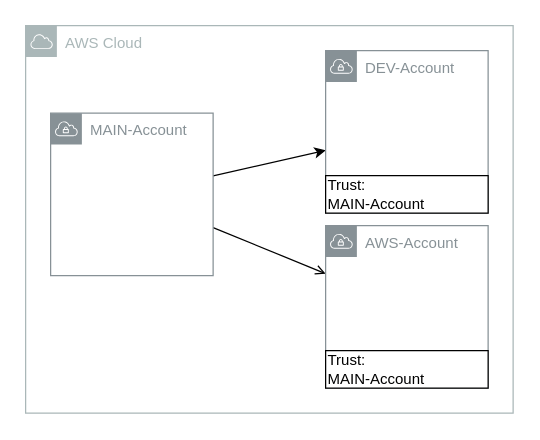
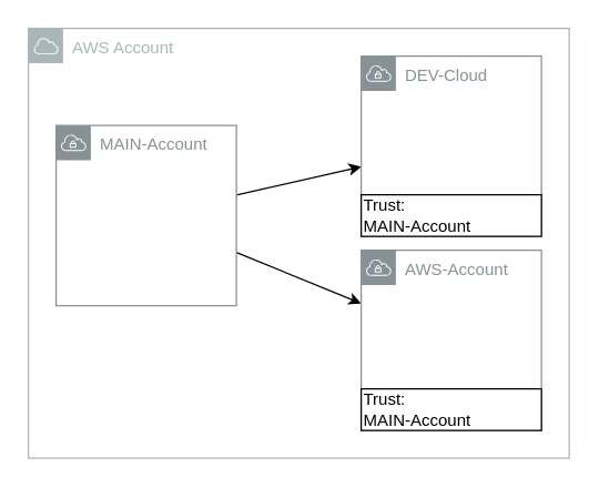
  <mxCell id="0" />
  <mxCell id="1" parent="0" />
- <mxCell id="2" value="AWS Cloud" style="sketch=0;outlineConnect=0;gradientColor=none;html=1;whiteSpace=wrap;fontSize=12;fontStyle=0;shape=mxgraph.aws4.group;grIcon=mxgraph.aws4.group_aws_cloud;strokeColor=#AAB7B8;fillColor=none;verticalAlign=top;align=left;spacingLeft=30;fontColor=#AAB7B8;dashed=0;" parent="1" vertex="1"><mxGeometry x="20" y="20" width="390" height="310" as="geometry" /></mxCell>
+ <mxCell id="2" value="AWS Account" style="sketch=0;outlineConnect=0;gradientColor=none;html=1;whiteSpace=wrap;fontSize=12;fontStyle=0;shape=mxgraph.aws4.group;grIcon=mxgraph.aws4.group_aws_cloud;strokeColor=#AAB7B8;fillColor=none;verticalAlign=top;align=left;spacingLeft=30;fontColor=#AAB7B8;dashed=0;" parent="1" vertex="1"><mxGeometry x="20" y="20" width="390" height="310" as="geometry" /></mxCell>
  <mxCell id="3" style="rounded=0;orthogonalLoop=1;jettySize=auto;html=1;" parent="1" source="5" target="6" edge="1"><mxGeometry relative="1" as="geometry" /></mxCell>
- <mxCell id="4" style="rounded=0;orthogonalLoop=1;jettySize=auto;html=1;endArrow=open;" parent="1" source="5" target="7" edge="1"><mxGeometry relative="1" as="geometry" /></mxCell>
+ <mxCell id="4" style="rounded=0;orthogonalLoop=1;jettySize=auto;html=1;" parent="1" source="5" target="7" edge="1"><mxGeometry relative="1" as="geometry" /></mxCell>
  <mxCell id="5" value="MAIN-Account" style="sketch=0;outlineConnect=0;gradientColor=none;html=1;whiteSpace=wrap;fontSize=12;fontStyle=0;shape=mxgraph.aws4.group;grIcon=mxgraph.aws4.group_vpc;strokeColor=#879196;fillColor=none;verticalAlign=top;align=left;spacingLeft=30;fontColor=#879196;dashed=0;" parent="1" vertex="1"><mxGeometry x="40" y="90" width="130" height="130" as="geometry" /></mxCell>
- <mxCell id="6" value="DEV-Account" style="sketch=0;outlineConnect=0;gradientColor=none;html=1;whiteSpace=wrap;fontSize=12;fontStyle=0;shape=mxgraph.aws4.group;grIcon=mxgraph.aws4.group_vpc;strokeColor=#879196;fillColor=none;verticalAlign=top;align=left;spacingLeft=30;fontColor=#879196;dashed=0;" parent="1" vertex="1"><mxGeometry x="260" y="40" width="130" height="130" as="geometry" /></mxCell>
+ <mxCell id="6" value="DEV-Cloud" style="sketch=0;outlineConnect=0;gradientColor=none;html=1;whiteSpace=wrap;fontSize=12;fontStyle=0;shape=mxgraph.aws4.group;grIcon=mxgraph.aws4.group_vpc;strokeColor=#879196;fillColor=none;verticalAlign=top;align=left;spacingLeft=30;fontColor=#879196;dashed=0;" parent="1" vertex="1"><mxGeometry x="260" y="40" width="130" height="130" as="geometry" /></mxCell>
  <mxCell id="7" value="AWS-Account" style="sketch=0;outlineConnect=0;gradientColor=none;html=1;whiteSpace=wrap;fontSize=12;fontStyle=0;shape=mxgraph.aws4.group;grIcon=mxgraph.aws4.group_vpc;strokeColor=#879196;fillColor=none;verticalAlign=top;align=left;spacingLeft=30;fontColor=#879196;dashed=0;" parent="1" vertex="1"><mxGeometry x="260" y="180" width="130" height="130" as="geometry" /></mxCell>
  <mxCell id="8" value="Trust:&lt;br&gt;&lt;div style=&quot;&quot;&gt;&lt;span&gt;MAIN-Account&lt;/span&gt;&lt;/div&gt;" style="rounded=0;whiteSpace=wrap;html=1;align=left;" vertex="1" parent="1"><mxGeometry x="260" y="140" width="130" height="30" as="geometry" /></mxCell>
  <mxCell id="9" value="Trust:&lt;br&gt;&lt;div style=&quot;&quot;&gt;&lt;span&gt;MAIN-Account&lt;/span&gt;&lt;/div&gt;" style="rounded=0;whiteSpace=wrap;html=1;align=left;" vertex="1" parent="1"><mxGeometry x="260" y="280" width="130" height="30" as="geometry" /></mxCell>
